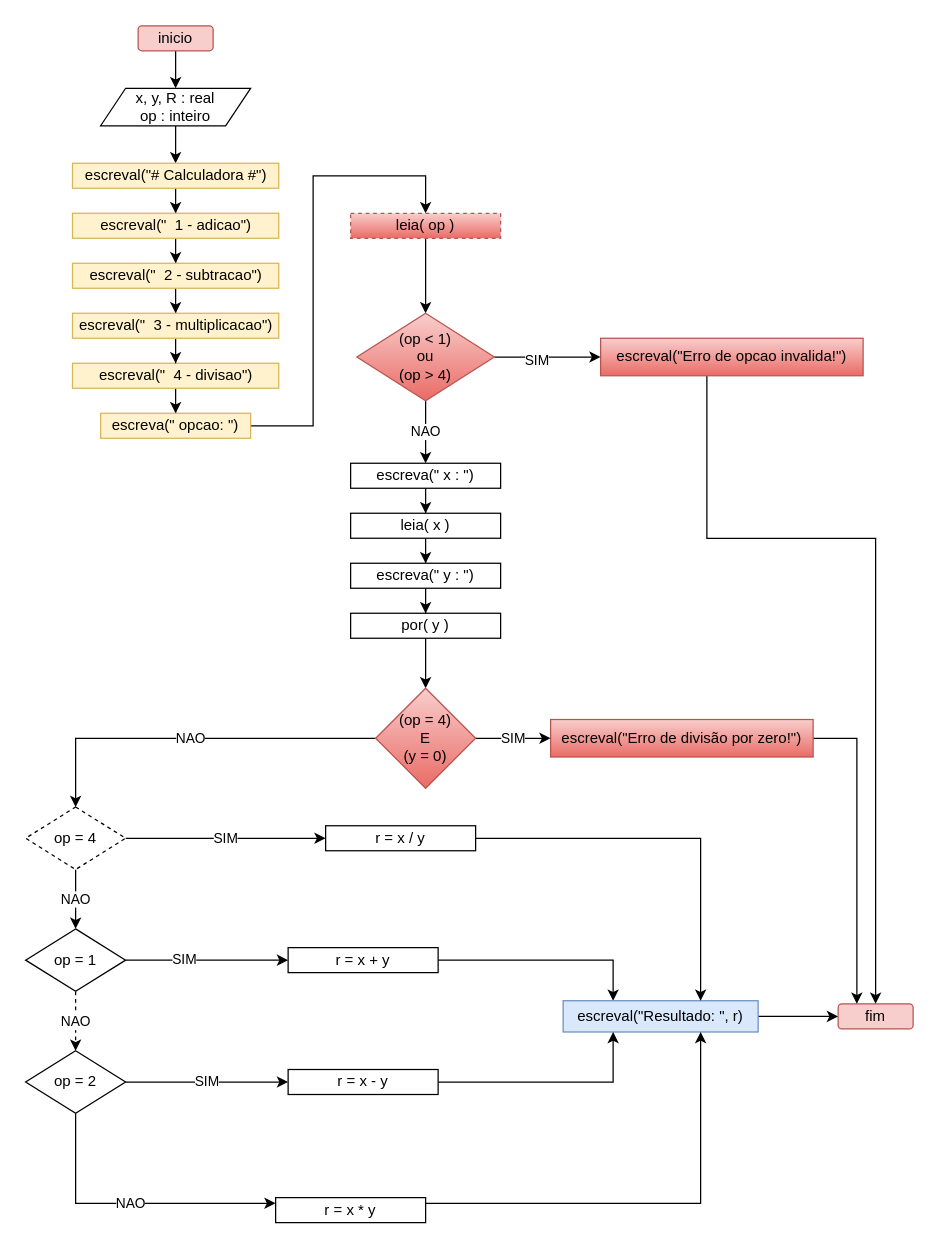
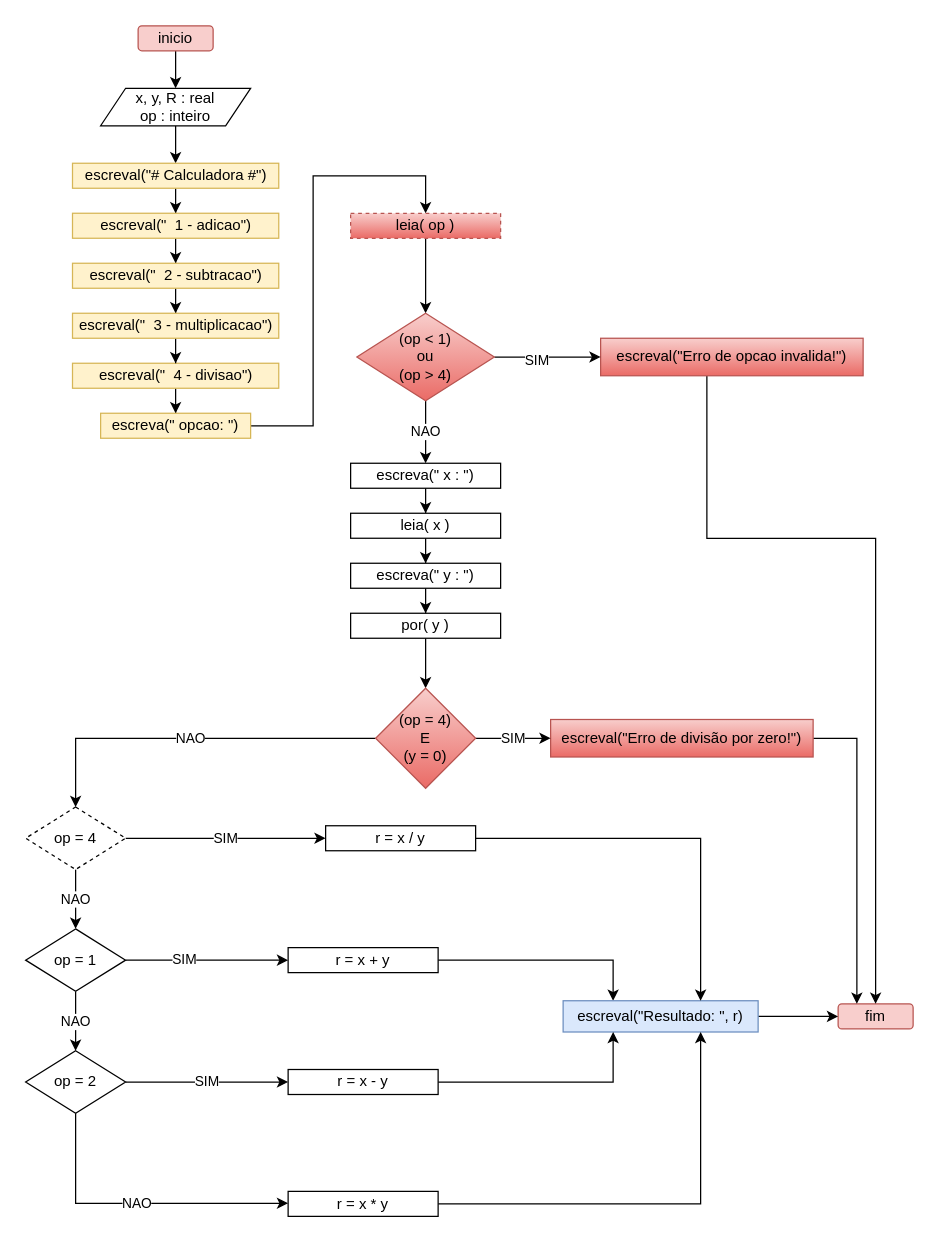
  <mxCell id="0" />
  <mxCell id="1" parent="0" />
  <mxCell id="2" style="edgeStyle=orthogonalEdgeStyle;rounded=0;orthogonalLoop=1;jettySize=auto;html=1;" parent="1" source="3" target="6" edge="1"><mxGeometry relative="1" as="geometry" /></mxCell>
  <mxCell id="3" value="inicio" style="rounded=1;whiteSpace=wrap;html=1;fillColor=#f8cecc;strokeColor=#b85450;" parent="1" vertex="1"><mxGeometry x="110" y="20" width="60" height="20" as="geometry" /></mxCell>
  <mxCell id="4" value="fim" style="rounded=1;whiteSpace=wrap;html=1;fillColor=#f8cecc;strokeColor=#b85450;" parent="1" vertex="1"><mxGeometry x="670" y="802.5" width="60" height="20" as="geometry" /></mxCell>
  <mxCell id="5" style="edgeStyle=orthogonalEdgeStyle;rounded=0;orthogonalLoop=1;jettySize=auto;html=1;" parent="1" source="6" target="8" edge="1"><mxGeometry relative="1" as="geometry"><mxPoint x="140" y="130" as="targetPoint" /></mxGeometry></mxCell>
  <mxCell id="6" value="x, y,&amp;nbsp;R : real&lt;br&gt;op : inteiro" style="shape=parallelogram;perimeter=parallelogramPerimeter;whiteSpace=wrap;html=1;fixedSize=1;" parent="1" vertex="1"><mxGeometry x="80" y="70" width="120" height="30" as="geometry" /></mxCell>
  <mxCell id="7" style="edgeStyle=orthogonalEdgeStyle;rounded=0;orthogonalLoop=1;jettySize=auto;html=1;entryX=0.5;entryY=0;entryDx=0;entryDy=0;" parent="1" source="8" target="10" edge="1"><mxGeometry relative="1" as="geometry" /></mxCell>
  <mxCell id="8" value="escreval(&quot;# Calculadora #&quot;)" style="rounded=0;whiteSpace=wrap;html=1;fillColor=#fff2cc;strokeColor=#d6b656;" parent="1" vertex="1"><mxGeometry x="57.5" y="130" width="165" height="20" as="geometry" /></mxCell>
  <mxCell id="9" style="edgeStyle=orthogonalEdgeStyle;rounded=0;orthogonalLoop=1;jettySize=auto;html=1;entryX=0.5;entryY=0;entryDx=0;entryDy=0;" parent="1" source="10" target="12" edge="1"><mxGeometry relative="1" as="geometry" /></mxCell>
  <mxCell id="10" value="escreval(&quot;&amp;nbsp; 1 - adicao&quot;)" style="rounded=0;whiteSpace=wrap;html=1;fillColor=#fff2cc;strokeColor=#d6b656;" parent="1" vertex="1"><mxGeometry x="57.5" y="170" width="165" height="20" as="geometry" /></mxCell>
  <mxCell id="11" style="edgeStyle=orthogonalEdgeStyle;rounded=0;orthogonalLoop=1;jettySize=auto;html=1;entryX=0.5;entryY=0;entryDx=0;entryDy=0;" parent="1" source="12" target="16" edge="1"><mxGeometry relative="1" as="geometry" /></mxCell>
  <mxCell id="12" value="escreval(&quot;&amp;nbsp; 2 - subtracao&quot;)" style="rounded=0;whiteSpace=wrap;html=1;fillColor=#fff2cc;strokeColor=#d6b656;" parent="1" vertex="1"><mxGeometry x="57.5" y="210" width="165" height="20" as="geometry" /></mxCell>
  <mxCell id="13" value="" style="edgeStyle=orthogonalEdgeStyle;rounded=0;orthogonalLoop=1;jettySize=auto;html=1;" parent="1" source="14" target="18" edge="1"><mxGeometry relative="1" as="geometry" /></mxCell>
  <mxCell id="14" value="escreval(&quot;&amp;nbsp; 4 - divisao&quot;)" style="rounded=0;whiteSpace=wrap;html=1;fillColor=#fff2cc;strokeColor=#d6b656;" parent="1" vertex="1"><mxGeometry x="57.5" y="290" width="165" height="20" as="geometry" /></mxCell>
  <mxCell id="15" style="edgeStyle=orthogonalEdgeStyle;rounded=0;orthogonalLoop=1;jettySize=auto;html=1;entryX=0.5;entryY=0;entryDx=0;entryDy=0;" parent="1" source="16" target="14" edge="1"><mxGeometry relative="1" as="geometry" /></mxCell>
  <mxCell id="16" value="escreval(&quot;&amp;nbsp; 3 - multiplicacao&quot;)" style="rounded=0;whiteSpace=wrap;html=1;fillColor=#fff2cc;strokeColor=#d6b656;" parent="1" vertex="1"><mxGeometry x="57.5" y="250" width="165" height="20" as="geometry" /></mxCell>
  <mxCell id="17" value="" style="edgeStyle=orthogonalEdgeStyle;rounded=0;orthogonalLoop=1;jettySize=auto;html=1;" parent="1" source="18" target="21" edge="1"><mxGeometry relative="1" as="geometry"><Array as="points"><mxPoint x="250" y="340" /><mxPoint x="250" y="140" /></Array></mxGeometry></mxCell>
  <mxCell id="18" value="escreva(&quot; opcao: &quot;)" style="whiteSpace=wrap;html=1;rounded=0;fillColor=#fff2cc;strokeColor=#d6b656;" parent="1" vertex="1"><mxGeometry x="80" y="330" width="120" height="20" as="geometry" /></mxCell>
  <mxCell id="19" value="NAO" style="edgeStyle=orthogonalEdgeStyle;rounded=0;orthogonalLoop=1;jettySize=auto;html=1;exitX=0.5;exitY=1;exitDx=0;exitDy=0;" parent="1" source="56" target="23" edge="1"><mxGeometry relative="1" as="geometry"><mxPoint x="140" y="410" as="targetPoint" /><Array as="points"><mxPoint x="340" y="390" /><mxPoint x="340" y="390" /></Array></mxGeometry></mxCell>
  <mxCell id="20" style="edgeStyle=orthogonalEdgeStyle;rounded=0;orthogonalLoop=1;jettySize=auto;html=1;" parent="1" source="21" target="56" edge="1"><mxGeometry relative="1" as="geometry" /></mxCell>
  <mxCell id="21" value="leia( op )" style="whiteSpace=wrap;html=1;rounded=0;fillColor=#f8cecc;gradientColor=#ea6b66;strokeColor=#b85450;dashed=1;" parent="1" vertex="1"><mxGeometry x="280" y="170" width="120" height="20" as="geometry" /></mxCell>
  <mxCell id="22" style="edgeStyle=orthogonalEdgeStyle;rounded=0;orthogonalLoop=1;jettySize=auto;html=1;entryX=0.5;entryY=0;entryDx=0;entryDy=0;" parent="1" source="23" target="25" edge="1"><mxGeometry relative="1" as="geometry" /></mxCell>
  <mxCell id="23" value="escreva(&quot; x : &quot;)" style="rounded=0;whiteSpace=wrap;html=1;" parent="1" vertex="1"><mxGeometry x="280" y="370" width="120" height="20" as="geometry" /></mxCell>
  <mxCell id="24" style="edgeStyle=orthogonalEdgeStyle;rounded=0;orthogonalLoop=1;jettySize=auto;html=1;entryX=0.5;entryY=0;entryDx=0;entryDy=0;" parent="1" source="25" target="29" edge="1"><mxGeometry relative="1" as="geometry" /></mxCell>
  <mxCell id="25" value="leia( x )" style="rounded=0;whiteSpace=wrap;html=1;" parent="1" vertex="1"><mxGeometry x="280" y="410" width="120" height="20" as="geometry" /></mxCell>
  <mxCell id="26" style="edgeStyle=orthogonalEdgeStyle;rounded=0;orthogonalLoop=1;jettySize=auto;html=1;entryX=0.5;entryY=0;entryDx=0;entryDy=0;" parent="1" source="27" target="59" edge="1"><mxGeometry relative="1" as="geometry" /></mxCell>
  <mxCell id="27" value="por( y )" style="rounded=0;whiteSpace=wrap;html=1;" parent="1" vertex="1"><mxGeometry x="280" y="490" width="120" height="20" as="geometry" /></mxCell>
  <mxCell id="28" style="edgeStyle=orthogonalEdgeStyle;rounded=0;orthogonalLoop=1;jettySize=auto;html=1;entryX=0.5;entryY=0;entryDx=0;entryDy=0;" parent="1" source="29" target="27" edge="1"><mxGeometry relative="1" as="geometry" /></mxCell>
  <mxCell id="29" value="escreva(&quot; y : &quot;)" style="rounded=0;whiteSpace=wrap;html=1;" parent="1" vertex="1"><mxGeometry x="280" y="450" width="120" height="20" as="geometry" /></mxCell>
  <mxCell id="30" value="" style="edgeStyle=orthogonalEdgeStyle;rounded=0;orthogonalLoop=1;jettySize=auto;html=1;" parent="1" source="33" target="35" edge="1"><mxGeometry relative="1" as="geometry"><mxPoint x="170" y="802.5" as="sourcePoint" /></mxGeometry></mxCell>
  <mxCell id="31" value="SIM" style="edgeLabel;html=1;align=center;verticalAlign=middle;resizable=0;points=[];" parent="30" vertex="1" connectable="0"><mxGeometry x="-0.297" y="1" relative="1" as="geometry"><mxPoint as="offset" /></mxGeometry></mxCell>
- <mxCell id="32" value="NAO" style="edgeStyle=orthogonalEdgeStyle;rounded=0;orthogonalLoop=1;jettySize=auto;html=1;entryX=0.5;entryY=0;entryDx=0;entryDy=0;dashed=1;" parent="1" source="33" target="40" edge="1"><mxGeometry relative="1" as="geometry"><mxPoint x="130" y="827.5" as="sourcePoint" /></mxGeometry></mxCell>
+ <mxCell id="32" value="NAO" style="edgeStyle=orthogonalEdgeStyle;rounded=0;orthogonalLoop=1;jettySize=auto;html=1;entryX=0.5;entryY=0;entryDx=0;entryDy=0;" parent="1" source="33" target="40" edge="1"><mxGeometry relative="1" as="geometry"><mxPoint x="130" y="827.5" as="sourcePoint" /></mxGeometry></mxCell>
  <mxCell id="33" value="op = 1" style="rhombus;whiteSpace=wrap;html=1;rounded=0;" parent="1" vertex="1"><mxGeometry x="20" y="742.5" width="80" height="50" as="geometry" /></mxCell>
  <mxCell id="34" value="" style="edgeStyle=orthogonalEdgeStyle;rounded=0;orthogonalLoop=1;jettySize=auto;html=1;" parent="1" source="35" target="37" edge="1"><mxGeometry relative="1" as="geometry"><Array as="points"><mxPoint x="490" y="768" /></Array></mxGeometry></mxCell>
  <mxCell id="35" value="r = x + y" style="whiteSpace=wrap;html=1;rounded=0;" parent="1" vertex="1"><mxGeometry x="230" y="757.5" width="120" height="20" as="geometry" /></mxCell>
  <mxCell id="36" style="edgeStyle=orthogonalEdgeStyle;rounded=0;orthogonalLoop=1;jettySize=auto;html=1;entryX=0;entryY=0.5;entryDx=0;entryDy=0;" parent="1" source="37" target="4" edge="1"><mxGeometry relative="1" as="geometry" /></mxCell>
  <mxCell id="37" value="escreval(&quot;Resultado: &quot;, r)" style="whiteSpace=wrap;html=1;rounded=0;fillColor=#dae8fc;strokeColor=#6c8ebf;" parent="1" vertex="1"><mxGeometry x="450" y="800" width="156" height="25" as="geometry" /></mxCell>
  <mxCell id="38" value="SIM" style="edgeStyle=orthogonalEdgeStyle;rounded=0;orthogonalLoop=1;jettySize=auto;html=1;" parent="1" source="40" target="42" edge="1"><mxGeometry relative="1" as="geometry" /></mxCell>
  <mxCell id="39" value="NAO" style="edgeStyle=orthogonalEdgeStyle;rounded=0;orthogonalLoop=1;jettySize=auto;html=1;" parent="1" source="40" target="44" edge="1"><mxGeometry relative="1" as="geometry"><mxPoint x="60" y="937.5" as="targetPoint" /><Array as="points"><mxPoint x="60" y="962" /></Array></mxGeometry></mxCell>
  <mxCell id="40" value="op = 2" style="rhombus;whiteSpace=wrap;html=1;rounded=0;" parent="1" vertex="1"><mxGeometry x="20" y="840" width="80" height="50" as="geometry" /></mxCell>
  <mxCell id="41" style="edgeStyle=orthogonalEdgeStyle;rounded=0;orthogonalLoop=1;jettySize=auto;html=1;" parent="1" source="42" target="37" edge="1"><mxGeometry relative="1" as="geometry"><Array as="points"><mxPoint x="490" y="865" /></Array></mxGeometry></mxCell>
  <mxCell id="42" value="r = x - y" style="whiteSpace=wrap;html=1;rounded=0;" parent="1" vertex="1"><mxGeometry x="230" y="855" width="120" height="20" as="geometry" /></mxCell>
  <mxCell id="43" style="edgeStyle=orthogonalEdgeStyle;rounded=0;orthogonalLoop=1;jettySize=auto;html=1;" parent="1" source="44" target="37" edge="1"><mxGeometry relative="1" as="geometry"><Array as="points"><mxPoint x="560" y="962" /></Array></mxGeometry></mxCell>
- <mxCell id="44" value="r = x * y" style="whiteSpace=wrap;html=1;rounded=0;" parent="1" vertex="1"><mxGeometry x="220" y="957.5" width="120" height="20" as="geometry" /></mxCell>
+ <mxCell id="44" value="r = x * y" style="whiteSpace=wrap;html=1;rounded=0;" parent="1" vertex="1"><mxGeometry x="230" y="952.5" width="120" height="20" as="geometry" /></mxCell>
  <mxCell id="45" style="edgeStyle=orthogonalEdgeStyle;rounded=0;orthogonalLoop=1;jettySize=auto;html=1;" parent="1" source="46" target="37" edge="1"><mxGeometry relative="1" as="geometry"><Array as="points"><mxPoint x="560" y="670" /></Array></mxGeometry></mxCell>
  <mxCell id="46" value="r = x / y" style="whiteSpace=wrap;html=1;rounded=0;" parent="1" vertex="1"><mxGeometry x="260" y="660" width="120" height="20" as="geometry" /></mxCell>
  <mxCell id="47" value="SIM" style="edgeStyle=orthogonalEdgeStyle;rounded=0;orthogonalLoop=1;jettySize=auto;html=1;" parent="1" source="49" target="46" edge="1"><mxGeometry relative="1" as="geometry" /></mxCell>
  <mxCell id="48" value="NAO" style="edgeStyle=orthogonalEdgeStyle;rounded=0;orthogonalLoop=1;jettySize=auto;html=1;" parent="1" source="49" target="33" edge="1"><mxGeometry relative="1" as="geometry" /></mxCell>
  <mxCell id="49" value="op = 4" style="rhombus;whiteSpace=wrap;html=1;rounded=0;dashed=1;" parent="1" vertex="1"><mxGeometry x="20" y="645" width="80" height="50" as="geometry" /></mxCell>
  <mxCell id="50" style="edgeStyle=orthogonalEdgeStyle;rounded=0;orthogonalLoop=1;jettySize=auto;html=1;entryX=0.25;entryY=0;entryDx=0;entryDy=0;" parent="1" source="51" target="4" edge="1"><mxGeometry relative="1" as="geometry" /></mxCell>
  <mxCell id="51" value="escreval(&quot;Erro de divisão por zero!&quot;)" style="rounded=0;whiteSpace=wrap;html=1;fillColor=#f8cecc;strokeColor=#b85450;gradientColor=#ea6b66;" parent="1" vertex="1"><mxGeometry x="440" y="575" width="210" height="30" as="geometry" /></mxCell>
  <mxCell id="52" style="edgeStyle=orthogonalEdgeStyle;rounded=0;orthogonalLoop=1;jettySize=auto;html=1;" parent="1" source="53" target="4" edge="1"><mxGeometry relative="1" as="geometry"><Array as="points"><mxPoint x="565" y="430" /><mxPoint x="700" y="430" /></Array></mxGeometry></mxCell>
  <mxCell id="53" value="escreval(&quot;Erro de opcao invalida!&quot;)" style="rounded=0;whiteSpace=wrap;html=1;fillColor=#f8cecc;gradientColor=#ea6b66;strokeColor=#b85450;" parent="1" vertex="1"><mxGeometry x="480" y="270" width="210" height="30" as="geometry" /></mxCell>
  <mxCell id="54" style="edgeStyle=orthogonalEdgeStyle;rounded=0;orthogonalLoop=1;jettySize=auto;html=1;entryX=0;entryY=0.5;entryDx=0;entryDy=0;" parent="1" source="56" target="53" edge="1"><mxGeometry relative="1" as="geometry" /></mxCell>
  <mxCell id="55" value="SIM" style="edgeLabel;html=1;align=center;verticalAlign=middle;resizable=0;points=[];" parent="54" vertex="1" connectable="0"><mxGeometry x="-0.228" y="-2" relative="1" as="geometry"><mxPoint as="offset" /></mxGeometry></mxCell>
  <mxCell id="56" value="(op &amp;lt; 1) &lt;br&gt;ou &lt;br&gt;(op &amp;gt; 4)" style="rhombus;whiteSpace=wrap;html=1;rounded=0;fillColor=#f8cecc;gradientColor=#ea6b66;strokeColor=#b85450;" parent="1" vertex="1"><mxGeometry x="285" y="250" width="110" height="70" as="geometry" /></mxCell>
  <mxCell id="57" value="SIM" style="edgeStyle=orthogonalEdgeStyle;rounded=0;orthogonalLoop=1;jettySize=auto;html=1;" parent="1" source="59" target="51" edge="1"><mxGeometry relative="1" as="geometry" /></mxCell>
  <mxCell id="58" value="NAO" style="edgeStyle=orthogonalEdgeStyle;rounded=0;orthogonalLoop=1;jettySize=auto;html=1;" parent="1" source="59" target="49" edge="1"><mxGeometry relative="1" as="geometry" /></mxCell>
  <mxCell id="59" value="(op = 4)&lt;br&gt;E&lt;br&gt;(y = 0)" style="rhombus;whiteSpace=wrap;html=1;fillColor=#f8cecc;gradientColor=#ea6b66;strokeColor=#b85450;" parent="1" vertex="1"><mxGeometry x="300" y="550" width="80" height="80" as="geometry" /></mxCell>
